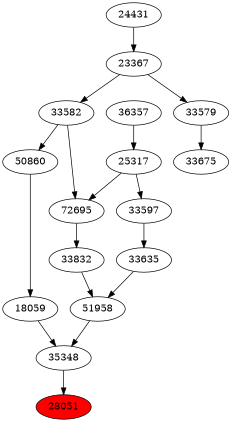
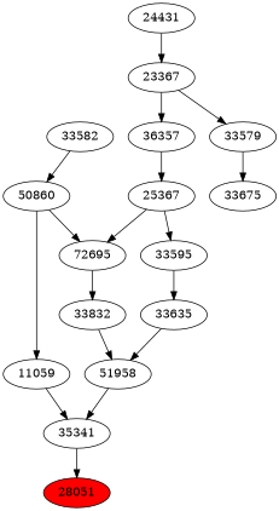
  strict digraph {
    n1 [fillcolor=red label=28051 style=filled]
-   n2 [label=35348]
+   n2 [label=35341]
    n3 [label=51958]
-   n4 [label=18059]
+   n4 [label=11059]
    n5 [label=33832]
    n6 [label=33635]
    n7 [label=50860]
    n8 [label=72695]
-   n9 [label=33597]
+   n9 [label=33595]
    n10 [label=33582]
-   n11 [label=25317]
+   n11 [label=25367]
    n12 [label=33675]
    n13 [label=36357]
    n14 [label=33579]
    n15 [label=23367]
    n16 [label=24431]
    n2 -> n1
    n3 -> n2
    n4 -> n2
    n5 -> n3
    n6 -> n3
    n7 -> n4
-   n10 -> n8
+   n7 -> n8
    n8 -> n5
    n9 -> n6
    n10 -> n7
    n11 -> n8
    n11 -> n9
    n13 -> n11
    n14 -> n12
-   n15 -> n10
+   n15 -> n13
    n15 -> n14
    n16 -> n15
  }
